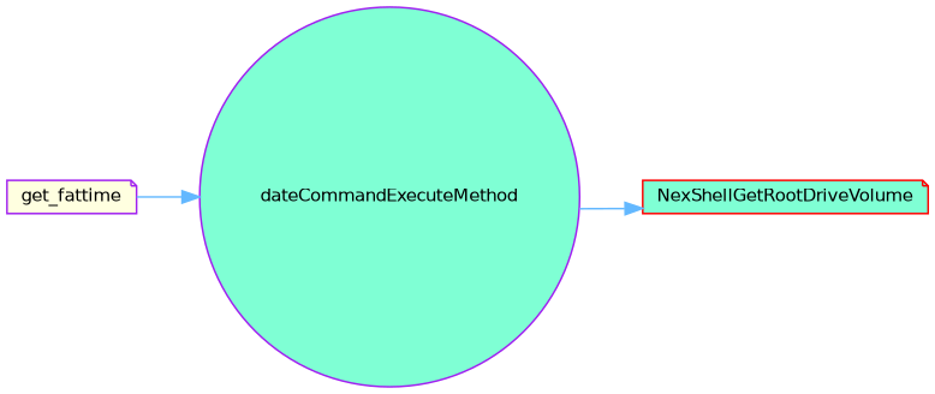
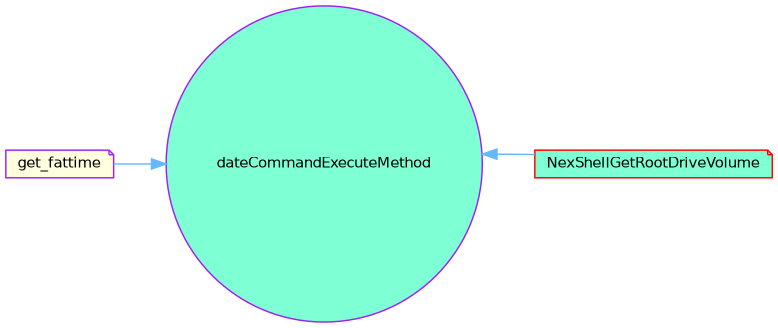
  digraph {
    rankdir=RL
    node [color=purple fillcolor=aquamarine fontname=Helvetica fontsize=10 shape=note style=filled]
    edge [color=steelblue1 dir=back fontname=Helvetica fontsize=10 labelfontname=Helvetica labelfontsize=10 style=solid]
    n1 [color=red fontcolor=black height=0.2 label=NexShellGetRootDriveVolume width=0.4]
    n2 [height=0.2 label=dateCommandExecuteMethod shape=circle width=0.4]
    n3 [fillcolor=lightyellow height=0.2 label=get_fattime width=0.4]
-   n1 -> n2
+   n2 -> n1
    n2 -> n3
  }
